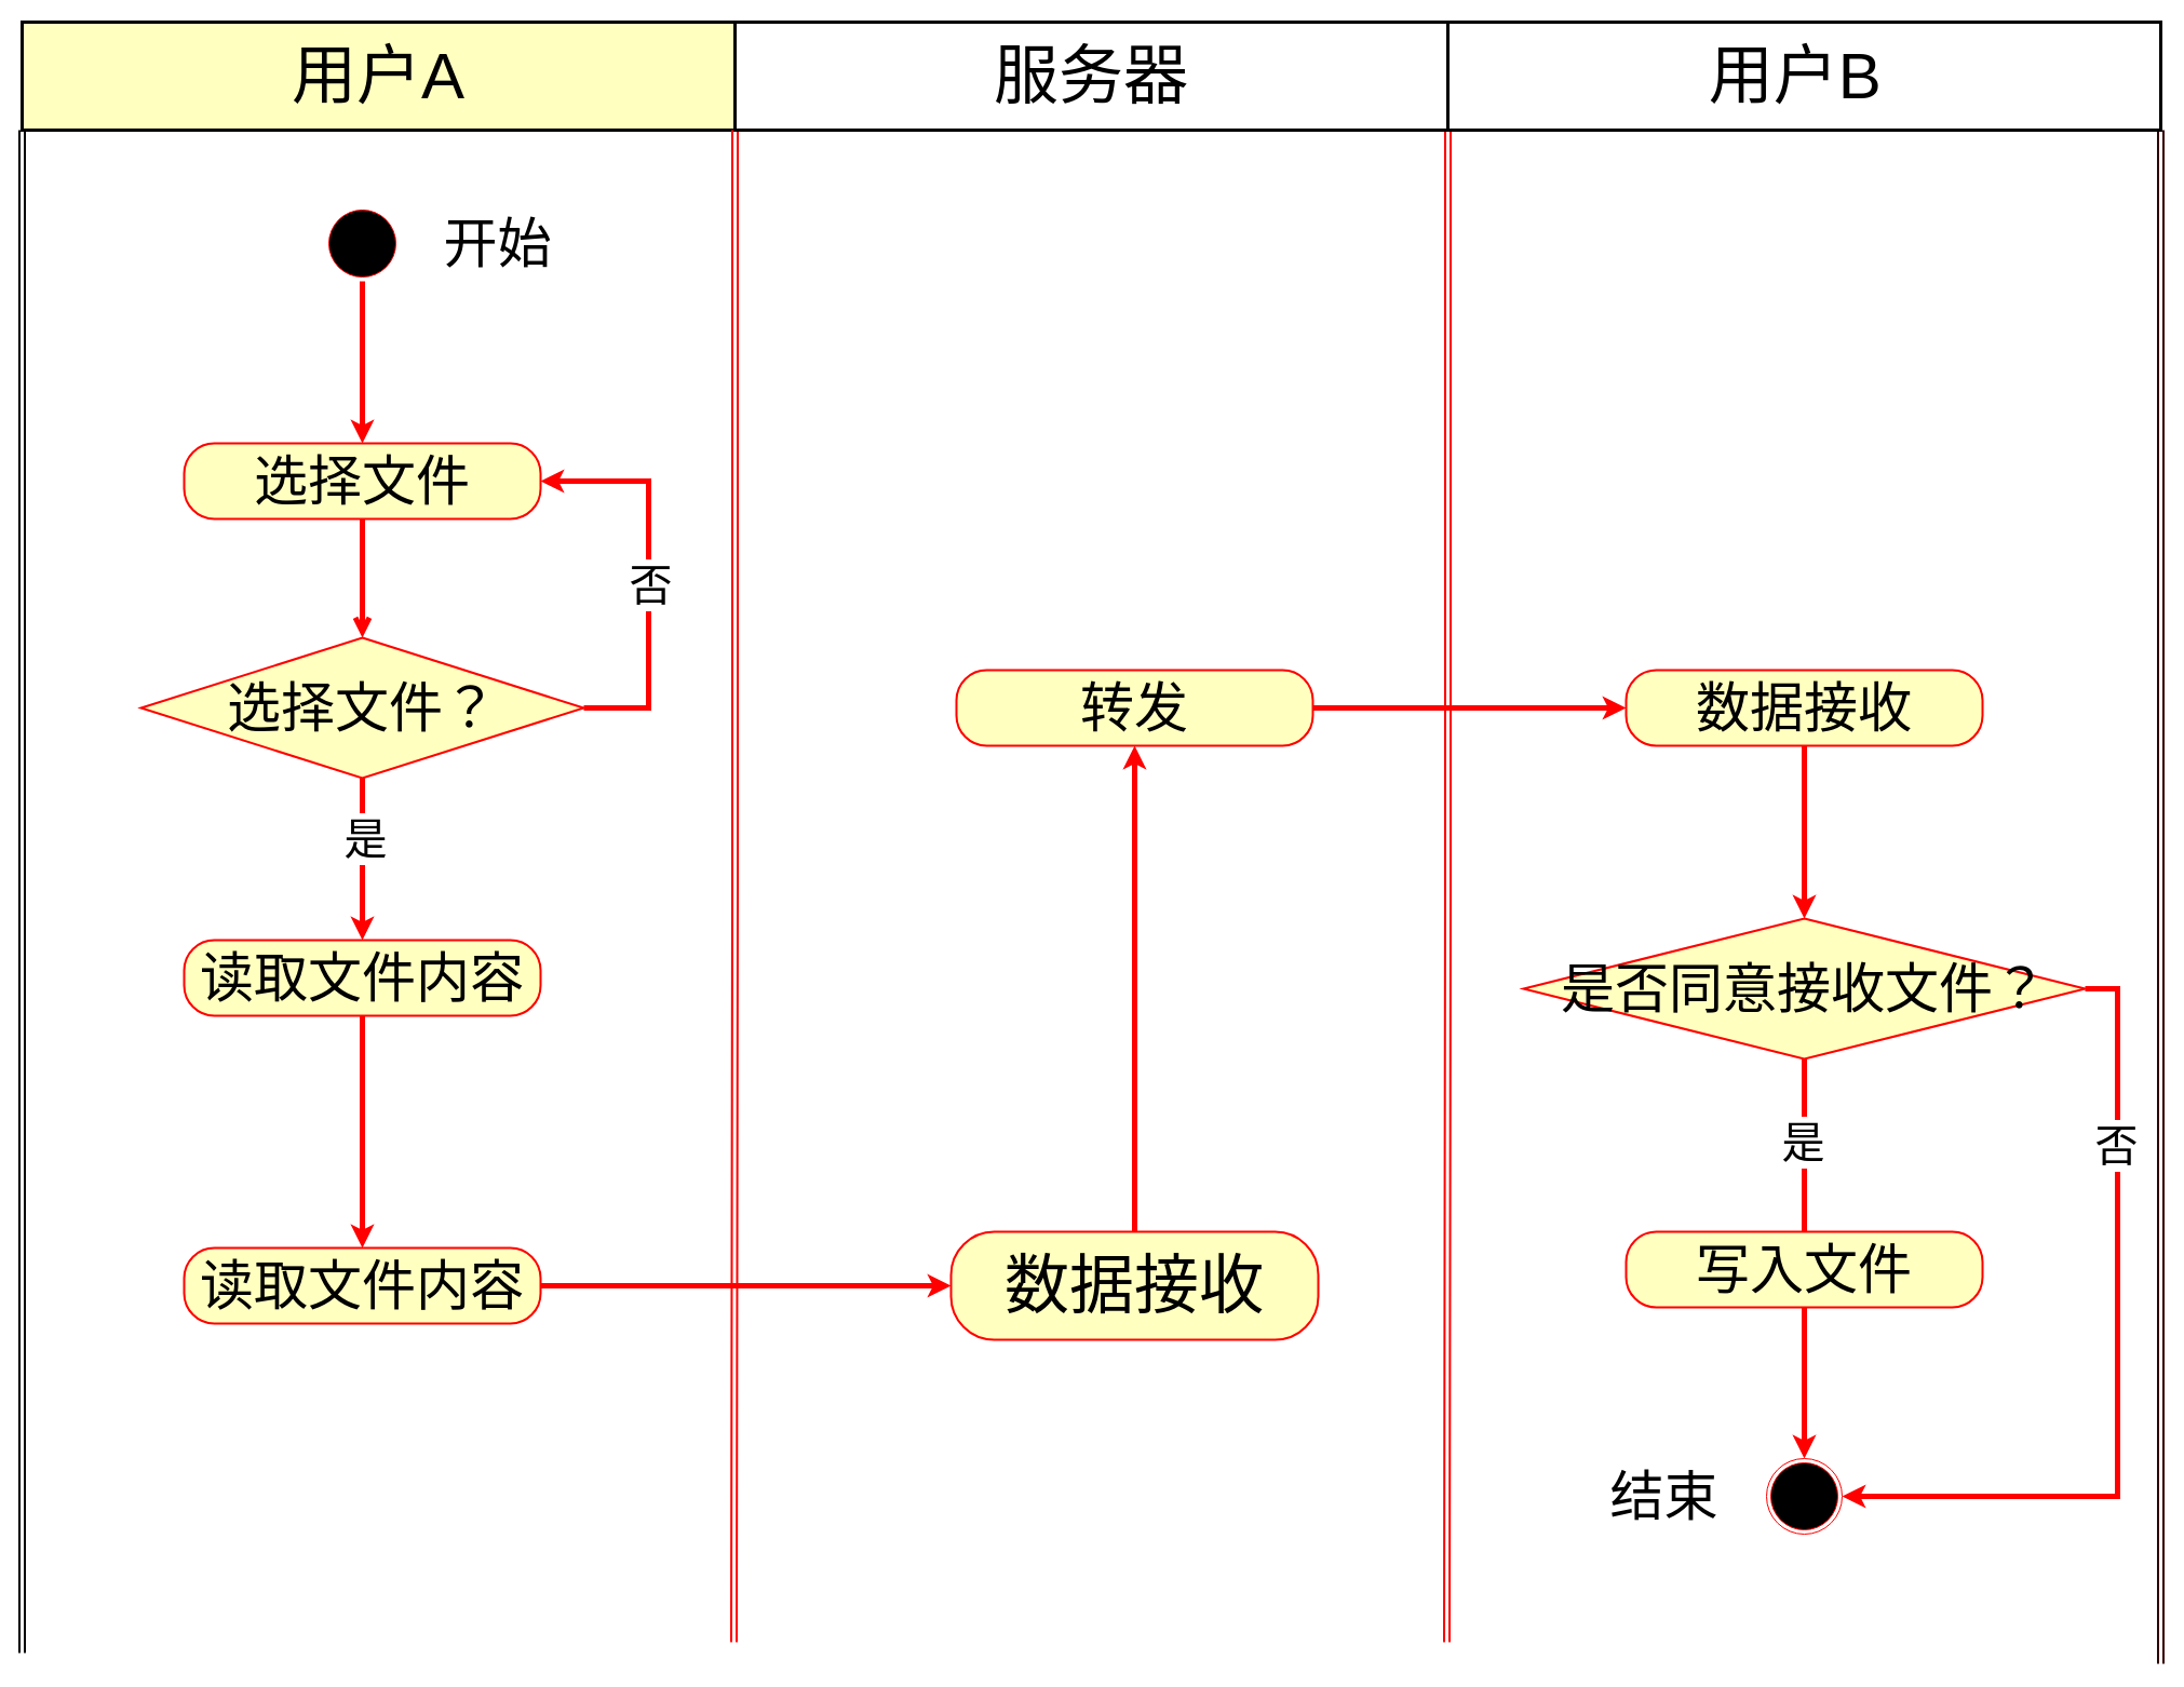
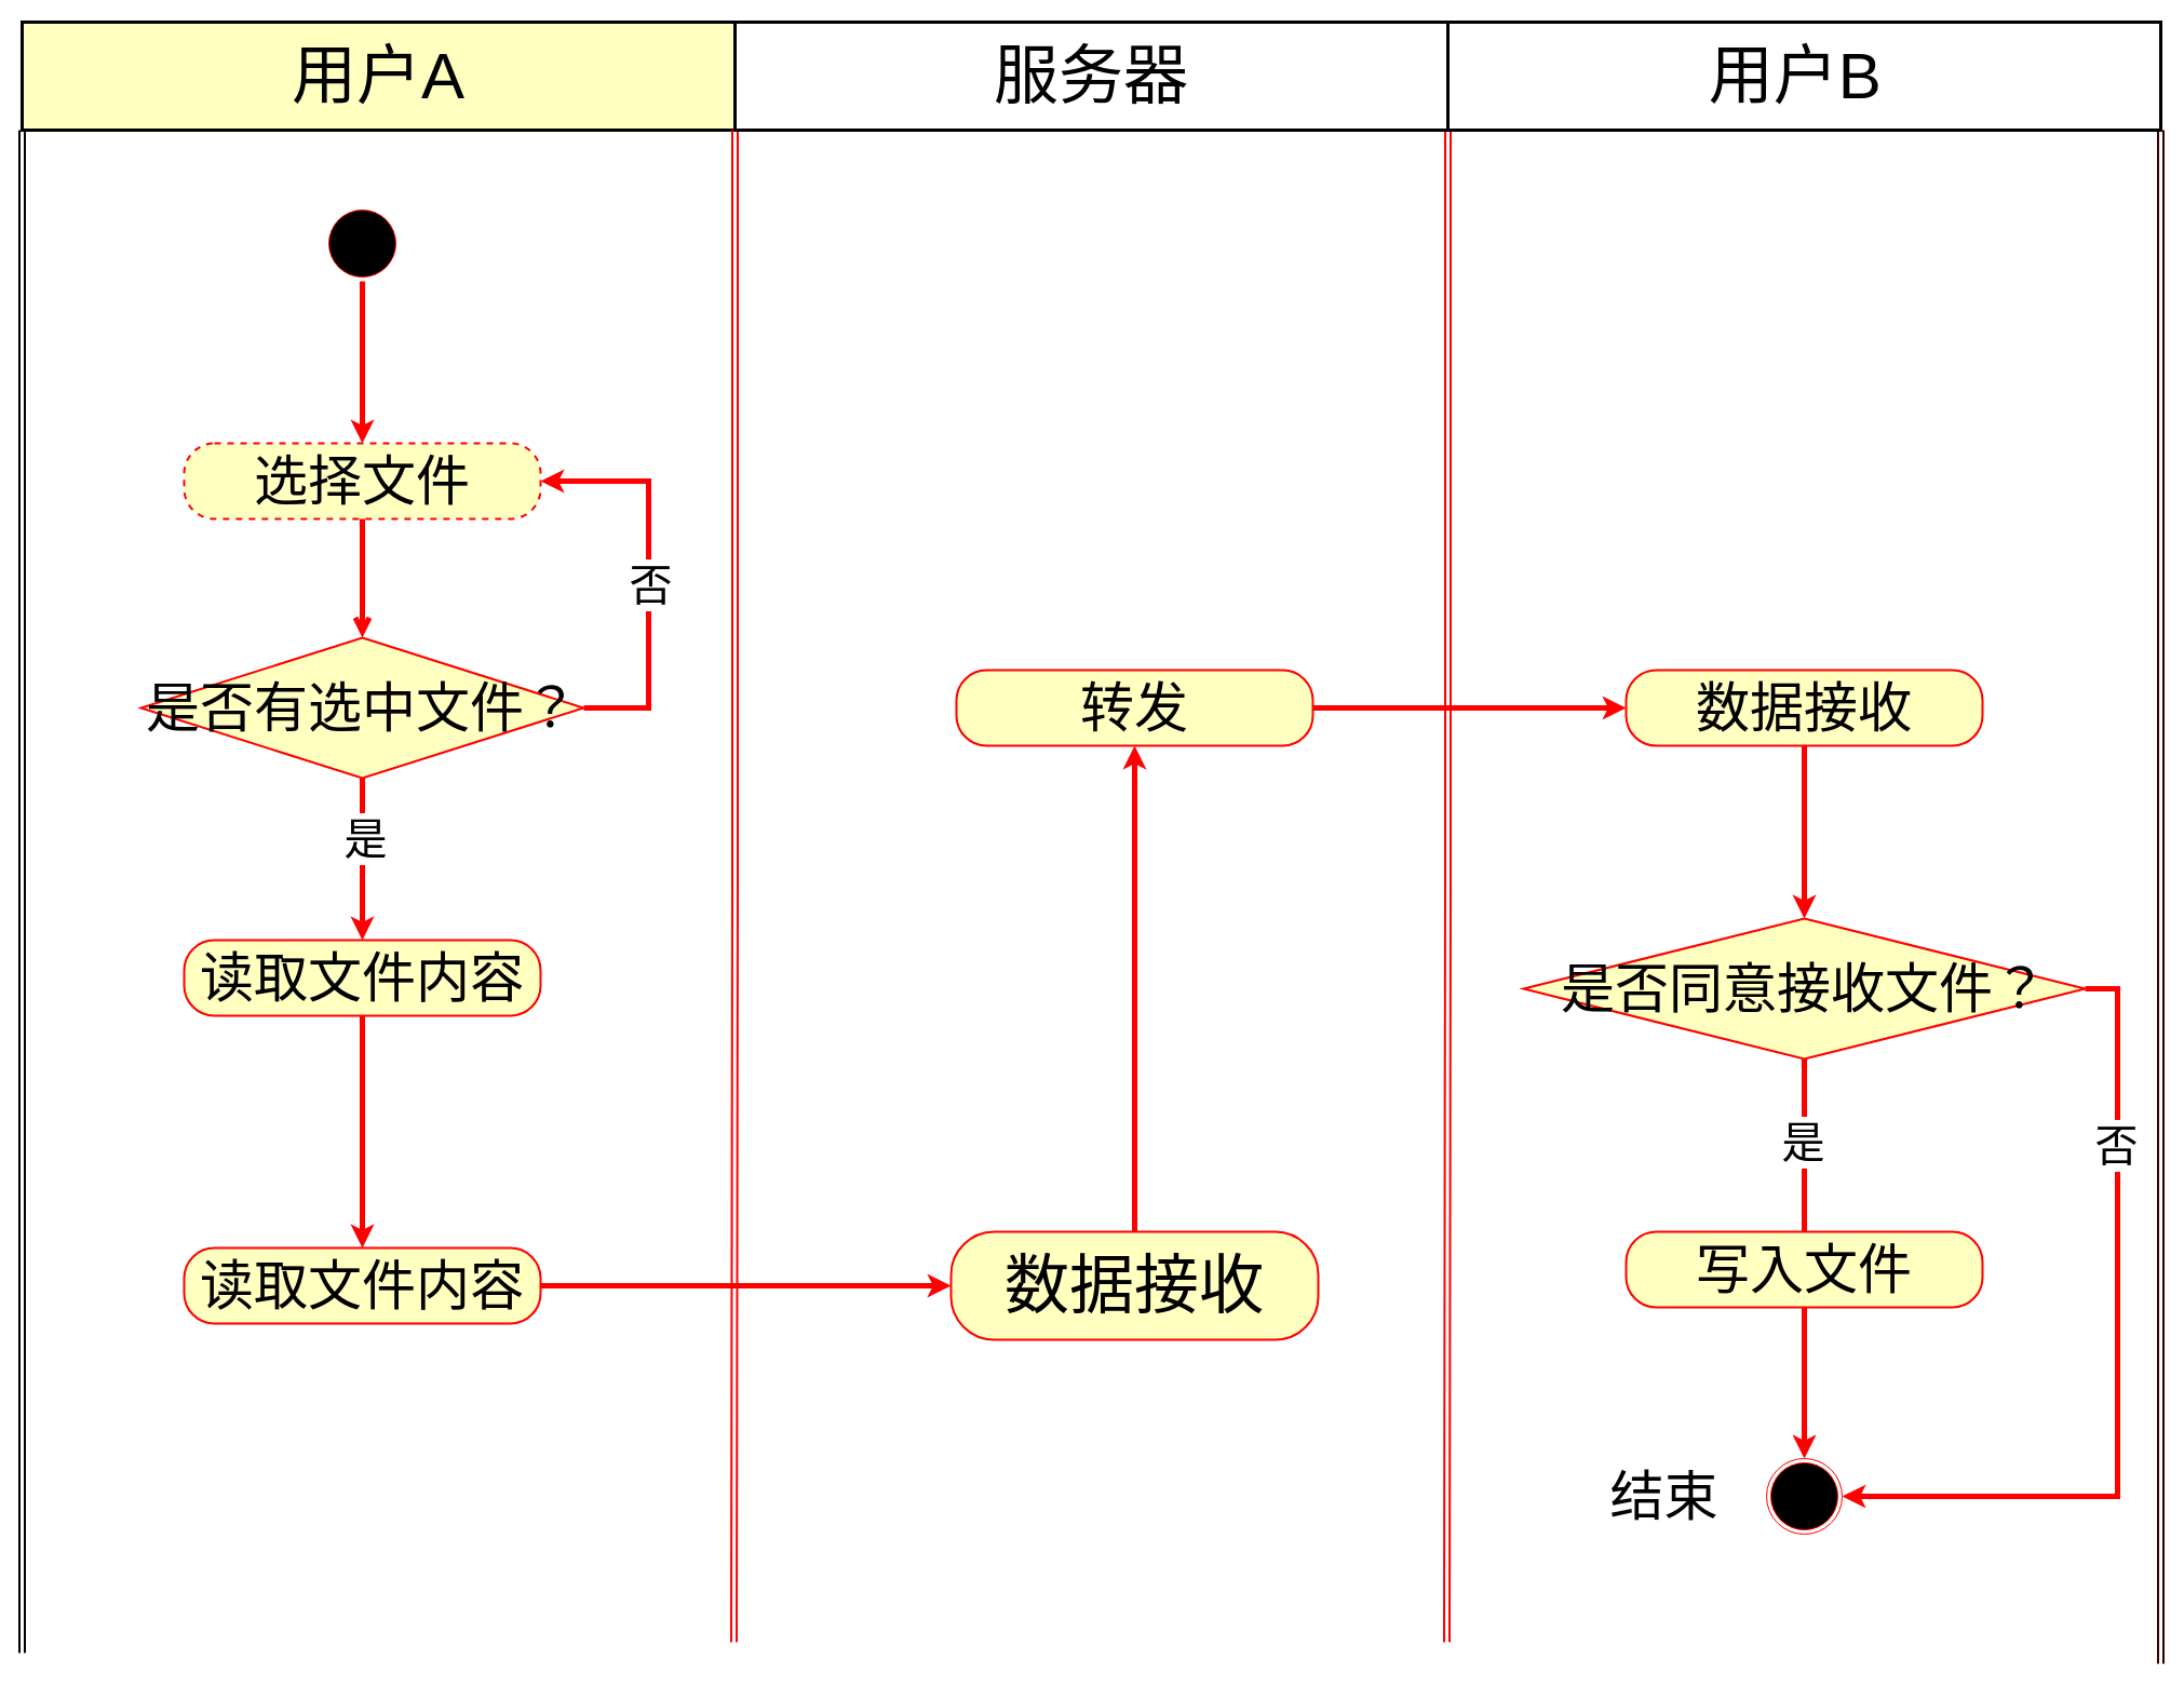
  <mxCell id="0" />
  <mxCell id="1" parent="0" />
  <mxCell id="2" style="edgeStyle=orthogonalEdgeStyle;rounded=0;orthogonalLoop=1;jettySize=auto;html=1;exitX=0;exitY=1;exitDx=0;exitDy=0;shape=link;strokeWidth=2;" parent="1" source="3" edge="1"><mxGeometry relative="1" as="geometry"><mxPoint x="20" y="1530" as="targetPoint" /></mxGeometry></mxCell>
  <mxCell id="3" value="用户A" style="html=1;whiteSpace=wrap;strokeWidth=3;fontSize=60;fillColor=#ffffc0;" parent="1" vertex="1"><mxGeometry x="20" y="20" width="660" height="100" as="geometry" /></mxCell>
  <mxCell id="4" style="edgeStyle=orthogonalEdgeStyle;rounded=0;orthogonalLoop=1;jettySize=auto;html=1;exitX=0;exitY=1;exitDx=0;exitDy=0;shape=link;strokeWidth=2;strokeColor=#FF0000;" parent="1" source="6" edge="1"><mxGeometry relative="1" as="geometry"><mxPoint x="679" y="1520" as="targetPoint" /></mxGeometry></mxCell>
  <mxCell id="5" style="edgeStyle=orthogonalEdgeStyle;rounded=0;orthogonalLoop=1;jettySize=auto;html=1;exitX=1;exitY=1;exitDx=0;exitDy=0;shape=link;strokeWidth=2;strokeColor=#FF0000;" parent="1" source="6" edge="1"><mxGeometry relative="1" as="geometry"><mxPoint x="1339" y="1520" as="targetPoint" /></mxGeometry></mxCell>
  <mxCell id="6" value="服务器" style="html=1;whiteSpace=wrap;strokeWidth=3;fontSize=60;" parent="1" vertex="1"><mxGeometry x="680" y="20" width="660" height="100" as="geometry" /></mxCell>
  <mxCell id="7" style="edgeStyle=orthogonalEdgeStyle;rounded=0;orthogonalLoop=1;jettySize=auto;html=1;exitX=0.5;exitY=1;exitDx=0;exitDy=0;strokeWidth=5;strokeColor=#FF0000;" parent="1" source="8" target="10" edge="1"><mxGeometry relative="1" as="geometry" /></mxCell>
  <mxCell id="8" value="" style="ellipse;html=1;shape=startState;fillColor=#000000;strokeColor=#ff0000;" parent="1" vertex="1"><mxGeometry x="300" y="190" width="70" height="70" as="geometry" /></mxCell>
- <mxCell id="9" value="开始" style="text;html=1;align=center;verticalAlign=middle;resizable=0;points=[];autosize=1;strokeColor=none;fillColor=none;fontSize=50;" parent="1" vertex="1"><mxGeometry x="400" y="190" width="120" height="70" as="geometry" /></mxCell>
- <mxCell id="10" value="&lt;span style=&quot;font-size: 50px;&quot;&gt;选择文件&lt;/span&gt;" style="rounded=1;whiteSpace=wrap;html=1;arcSize=40;fontColor=#000000;fillColor=#ffffc0;strokeColor=#ff0000;strokeWidth=2;" parent="1" vertex="1"><mxGeometry x="170" y="410" width="330" height="70" as="geometry" /></mxCell>
+ <mxCell id="10" value="&lt;span style=&quot;font-size: 50px;&quot;&gt;选择文件&lt;/span&gt;" style="rounded=1;whiteSpace=wrap;html=1;arcSize=40;fontColor=#000000;fillColor=#ffffc0;strokeColor=#ff0000;strokeWidth=2;dashed=1;" parent="1" vertex="1"><mxGeometry x="170" y="410" width="330" height="70" as="geometry" /></mxCell>
  <mxCell id="11" value="" style="edgeStyle=orthogonalEdgeStyle;html=1;verticalAlign=bottom;endArrow=open;endSize=8;strokeColor=#ff0000;rounded=0;strokeWidth=5;" parent="1" source="10" target="16" edge="1"><mxGeometry relative="1" as="geometry"><mxPoint x="335" y="610" as="targetPoint" /></mxGeometry></mxCell>
  <mxCell id="12" style="edgeStyle=orthogonalEdgeStyle;rounded=0;orthogonalLoop=1;jettySize=auto;html=1;exitX=1;exitY=0.5;exitDx=0;exitDy=0;entryX=1;entryY=0.5;entryDx=0;entryDy=0;strokeWidth=5;strokeColor=#FF0000;fontSize=50;" parent="1" source="16" target="10" edge="1"><mxGeometry relative="1" as="geometry"><Array as="points"><mxPoint x="600" y="655" /><mxPoint x="600" y="445" /></Array></mxGeometry></mxCell>
  <mxCell id="13" value="否" style="edgeLabel;html=1;align=center;verticalAlign=middle;resizable=0;points=[];fontSize=40;" parent="12" vertex="1" connectable="0"><mxGeometry x="-0.046" y="-1" relative="1" as="geometry"><mxPoint y="1" as="offset" /></mxGeometry></mxCell>
  <mxCell id="14" style="edgeStyle=orthogonalEdgeStyle;rounded=0;orthogonalLoop=1;jettySize=auto;html=1;exitX=0.5;exitY=1;exitDx=0;exitDy=0;entryX=0.5;entryY=0;entryDx=0;entryDy=0;strokeWidth=5;strokeColor=#FF0000;" parent="1" source="16" target="24" edge="1"><mxGeometry relative="1" as="geometry" /></mxCell>
  <mxCell id="15" value="是" style="edgeLabel;html=1;align=center;verticalAlign=middle;resizable=0;points=[];fontSize=40;" parent="14" vertex="1" connectable="0"><mxGeometry x="-0.262" y="1" relative="1" as="geometry"><mxPoint x="1" as="offset" /></mxGeometry></mxCell>
- <mxCell id="16" value="选择文件？" style="rhombus;whiteSpace=wrap;html=1;fontColor=#000000;fillColor=#ffffc0;strokeColor=#ff0000;fontSize=50;strokeWidth=2;" parent="1" vertex="1"><mxGeometry x="130" y="590" width="410" height="130" as="geometry" /></mxCell>
+ <mxCell id="16" value="是否有选中文件？" style="rhombus;whiteSpace=wrap;html=1;fontColor=#000000;fillColor=#ffffc0;strokeColor=#ff0000;fontSize=50;strokeWidth=2;" parent="1" vertex="1"><mxGeometry x="130" y="590" width="410" height="130" as="geometry" /></mxCell>
  <mxCell id="17" style="edgeStyle=orthogonalEdgeStyle;rounded=0;orthogonalLoop=1;jettySize=auto;html=1;exitX=0.5;exitY=0;exitDx=0;exitDy=0;entryX=0.5;entryY=1;entryDx=0;entryDy=0;strokeColor=#FF0000;strokeWidth=5;" parent="1" source="18" target="26" edge="1"><mxGeometry relative="1" as="geometry" /></mxCell>
  <mxCell id="18" value="数据接收" style="rounded=1;whiteSpace=wrap;html=1;arcSize=40;fontColor=#000000;fillColor=#ffffc0;strokeColor=#ff0000;fontSize=60;strokeWidth=2;" parent="1" vertex="1"><mxGeometry x="880" y="1140" width="340" height="100" as="geometry" /></mxCell>
  <mxCell id="19" value="" style="ellipse;html=1;shape=endState;fillColor=#000000;strokeColor=#ff0000;" parent="1" vertex="1"><mxGeometry x="1635" y="1350" width="70" height="70" as="geometry" /></mxCell>
  <mxCell id="20" value="结束" style="text;html=1;align=center;verticalAlign=middle;resizable=0;points=[];autosize=1;strokeColor=none;fillColor=none;fontSize=50;" parent="1" vertex="1"><mxGeometry x="1480" y="1350" width="120" height="70" as="geometry" /></mxCell>
  <mxCell id="21" style="edgeStyle=orthogonalEdgeStyle;rounded=0;orthogonalLoop=1;jettySize=auto;html=1;exitX=1;exitY=1;exitDx=0;exitDy=0;shape=link;strokeColor=#330000;strokeWidth=2;" parent="1" source="22" edge="1"><mxGeometry relative="1" as="geometry"><mxPoint x="2000" y="1540" as="targetPoint" /></mxGeometry></mxCell>
  <mxCell id="22" value="用户B&amp;nbsp;" style="html=1;whiteSpace=wrap;strokeWidth=3;fontSize=60;" parent="1" vertex="1"><mxGeometry x="1340" y="20" width="660" height="100" as="geometry" /></mxCell>
  <mxCell id="23" style="edgeStyle=orthogonalEdgeStyle;rounded=0;orthogonalLoop=1;jettySize=auto;html=1;exitX=0.5;exitY=1;exitDx=0;exitDy=0;entryX=0.5;entryY=0;entryDx=0;entryDy=0;strokeWidth=5;strokeColor=#FF0000;" parent="1" source="24" target="30" edge="1"><mxGeometry relative="1" as="geometry" /></mxCell>
  <mxCell id="24" value="&lt;font style=&quot;font-size: 50px;&quot;&gt;读取文件内容&lt;/font&gt;" style="rounded=1;whiteSpace=wrap;html=1;arcSize=40;fontColor=#000000;fillColor=#ffffc0;strokeColor=#ff0000;strokeWidth=2;" parent="1" vertex="1"><mxGeometry x="170" y="870" width="330" height="70" as="geometry" /></mxCell>
  <mxCell id="25" style="edgeStyle=orthogonalEdgeStyle;rounded=0;orthogonalLoop=1;jettySize=auto;html=1;exitX=1;exitY=0.5;exitDx=0;exitDy=0;strokeColor=#FF0000;strokeWidth=5;" parent="1" source="26" target="28" edge="1"><mxGeometry relative="1" as="geometry" /></mxCell>
  <mxCell id="26" value="&lt;font style=&quot;font-size: 50px;&quot;&gt;转发&lt;/font&gt;" style="rounded=1;whiteSpace=wrap;html=1;arcSize=40;fontColor=#000000;fillColor=#ffffc0;strokeColor=#ff0000;strokeWidth=2;" parent="1" vertex="1"><mxGeometry x="885" y="620" width="330" height="70" as="geometry" /></mxCell>
  <mxCell id="27" style="edgeStyle=orthogonalEdgeStyle;rounded=0;orthogonalLoop=1;jettySize=auto;html=1;exitX=0.5;exitY=1;exitDx=0;exitDy=0;strokeWidth=5;strokeColor=#FF0000;" parent="1" source="28" target="37" edge="1"><mxGeometry relative="1" as="geometry" /></mxCell>
  <mxCell id="28" value="&lt;font style=&quot;font-size: 50px;&quot;&gt;数据接收&lt;/font&gt;" style="rounded=1;whiteSpace=wrap;html=1;arcSize=40;fontColor=#000000;fillColor=#ffffc0;strokeColor=#ff0000;strokeWidth=2;" parent="1" vertex="1"><mxGeometry x="1505" y="620" width="330" height="70" as="geometry" /></mxCell>
  <mxCell id="29" style="edgeStyle=orthogonalEdgeStyle;rounded=0;orthogonalLoop=1;jettySize=auto;html=1;exitX=1;exitY=0.5;exitDx=0;exitDy=0;strokeWidth=5;strokeColor=#FF0000;" parent="1" source="30" target="18" edge="1"><mxGeometry relative="1" as="geometry" /></mxCell>
  <mxCell id="30" value="&lt;font style=&quot;font-size: 50px;&quot;&gt;读取文件内容&lt;/font&gt;" style="rounded=1;whiteSpace=wrap;html=1;arcSize=40;fontColor=#000000;fillColor=#ffffc0;strokeColor=#ff0000;strokeWidth=2;" parent="1" vertex="1"><mxGeometry x="170" y="1155" width="330" height="70" as="geometry" /></mxCell>
  <mxCell id="31" style="edgeStyle=orthogonalEdgeStyle;rounded=0;orthogonalLoop=1;jettySize=auto;html=1;exitX=0.5;exitY=1;exitDx=0;exitDy=0;entryX=0.5;entryY=0;entryDx=0;entryDy=0;strokeWidth=5;strokeColor=#FF0000;" parent="1" source="32" target="19" edge="1"><mxGeometry relative="1" as="geometry" /></mxCell>
  <mxCell id="32" value="&lt;span style=&quot;font-size: 50px;&quot;&gt;写入文件&lt;/span&gt;" style="rounded=1;whiteSpace=wrap;html=1;arcSize=40;fontColor=#000000;fillColor=#ffffc0;strokeColor=#ff0000;strokeWidth=2;" parent="1" vertex="1"><mxGeometry x="1505" y="1140" width="330" height="70" as="geometry" /></mxCell>
  <mxCell id="33" style="edgeStyle=orthogonalEdgeStyle;rounded=0;orthogonalLoop=1;jettySize=auto;html=1;exitX=0.5;exitY=1;exitDx=0;exitDy=0;strokeWidth=5;strokeColor=#FF0000;endArrow=none;" parent="1" source="37" target="32" edge="1"><mxGeometry relative="1" as="geometry" /></mxCell>
  <mxCell id="34" value="是" style="edgeLabel;html=1;align=center;verticalAlign=middle;resizable=0;points=[];fontSize=40;" parent="33" vertex="1" connectable="0"><mxGeometry x="-0.059" y="-2" relative="1" as="geometry"><mxPoint y="1" as="offset" /></mxGeometry></mxCell>
  <mxCell id="35" style="edgeStyle=orthogonalEdgeStyle;rounded=0;orthogonalLoop=1;jettySize=auto;html=1;exitX=1;exitY=0.5;exitDx=0;exitDy=0;entryX=1;entryY=0.5;entryDx=0;entryDy=0;strokeWidth=5;strokeColor=#FF0000;" parent="1" source="37" target="19" edge="1"><mxGeometry relative="1" as="geometry"><Array as="points"><mxPoint x="1960" y="915" /><mxPoint x="1960" y="1385" /></Array></mxGeometry></mxCell>
  <mxCell id="36" value="否" style="edgeLabel;html=1;align=center;verticalAlign=middle;resizable=0;points=[];fontSize=40;" parent="35" vertex="1" connectable="0"><mxGeometry x="-0.54" y="-2" relative="1" as="geometry"><mxPoint as="offset" /></mxGeometry></mxCell>
  <mxCell id="37" value="是否同意接收文件？" style="rhombus;whiteSpace=wrap;html=1;fontColor=#000000;fillColor=#ffffc0;strokeColor=#ff0000;fontSize=50;strokeWidth=2;" parent="1" vertex="1"><mxGeometry x="1410" y="850" width="520" height="130" as="geometry" /></mxCell>
